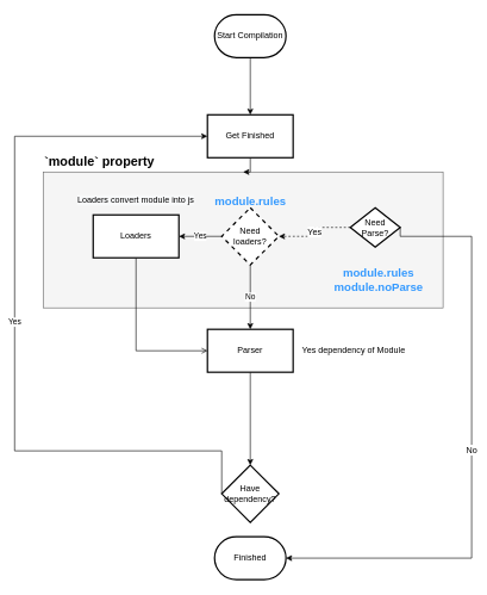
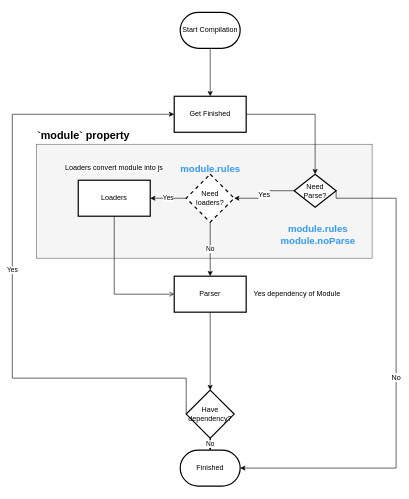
  <mxCell id="0" />
  <mxCell id="1" parent="0" />
  <mxCell id="2" value="`module` property" style="rounded=0;whiteSpace=wrap;html=1;fillColor=#f5f5f5;strokeColor=#666666;labelPosition=center;verticalLabelPosition=top;align=left;verticalAlign=bottom;fontSize=18;fontStyle=1;" vertex="1" parent="1"><mxGeometry x="60" y="240" width="560" height="190" as="geometry" /></mxCell>
  <mxCell id="3" value="" style="edgeStyle=orthogonalEdgeStyle;rounded=0;orthogonalLoop=1;jettySize=auto;html=1;" edge="1" parent="1" source="4" target="6"><mxGeometry relative="1" as="geometry" /></mxCell>
  <mxCell id="4" value="Start Compilation" style="strokeWidth=2;html=1;shape=mxgraph.flowchart.terminator;whiteSpace=wrap;" vertex="1" parent="1"><mxGeometry x="300" y="20" width="100" height="60" as="geometry" /></mxCell>
- <mxCell id="5" value="" style="edgeStyle=orthogonalEdgeStyle;rounded=0;orthogonalLoop=1;jettySize=auto;html=1;fontSize=18;" edge="1" parent="1" source="6" target="2"><mxGeometry relative="1" as="geometry" /></mxCell>
+ <mxCell id="5" value="" style="edgeStyle=orthogonalEdgeStyle;rounded=0;orthogonalLoop=1;jettySize=auto;html=1;fontSize=18;" edge="1" parent="1" source="6" target="22"><mxGeometry relative="1" as="geometry" /></mxCell>
  <mxCell id="6" value="Get Finished" style="whiteSpace=wrap;html=1;strokeWidth=2;" vertex="1" parent="1"><mxGeometry x="290" y="160" width="120" height="60" as="geometry" /></mxCell>
  <mxCell id="7" value="Yes" style="edgeStyle=orthogonalEdgeStyle;rounded=0;orthogonalLoop=1;jettySize=auto;html=1;" edge="1" parent="1" source="9" target="11"><mxGeometry relative="1" as="geometry" /></mxCell>
  <mxCell id="8" value="No" style="edgeStyle=orthogonalEdgeStyle;rounded=0;orthogonalLoop=1;jettySize=auto;html=1;" edge="1" parent="1" source="9" target="13"><mxGeometry relative="1" as="geometry" /></mxCell>
  <mxCell id="9" value="Need&lt;br&gt;loaders?" style="rhombus;whiteSpace=wrap;html=1;strokeWidth=2;dashed=1;" vertex="1" parent="1"><mxGeometry x="310" y="290" width="80" height="80" as="geometry" /></mxCell>
  <mxCell id="10" value="" style="edgeStyle=orthogonalEdgeStyle;rounded=0;orthogonalLoop=1;jettySize=auto;html=1;entryX=0;entryY=0.5;entryDx=0;entryDy=0;endArrow=open;" edge="1" parent="1" source="11" target="13"><mxGeometry relative="1" as="geometry"><mxPoint x="190" y="440" as="targetPoint" /><Array as="points"><mxPoint x="190" y="490" /></Array></mxGeometry></mxCell>
  <mxCell id="11" value="Loaders" style="whiteSpace=wrap;html=1;strokeWidth=2;" vertex="1" parent="1"><mxGeometry x="130" y="300" width="120" height="60" as="geometry" /></mxCell>
  <mxCell id="12" value="" style="edgeStyle=orthogonalEdgeStyle;rounded=0;orthogonalLoop=1;jettySize=auto;html=1;" edge="1" parent="1" source="13" target="16"><mxGeometry relative="1" as="geometry" /></mxCell>
  <mxCell id="13" value="Parser" style="whiteSpace=wrap;html=1;strokeWidth=2;" vertex="1" parent="1"><mxGeometry x="290" y="460" width="120" height="60" as="geometry" /></mxCell>
+ <mxCell id="14" value="No" style="edgeStyle=orthogonalEdgeStyle;rounded=0;orthogonalLoop=1;jettySize=auto;html=1;entryX=0.5;entryY=0;entryDx=0;entryDy=0;entryPerimeter=0;" edge="1" parent="1" source="16" target="17"><mxGeometry relative="1" as="geometry"><mxPoint x="350" y="750" as="targetPoint" /></mxGeometry></mxCell>
  <mxCell id="15" value="Yes" style="edgeStyle=orthogonalEdgeStyle;rounded=0;orthogonalLoop=1;jettySize=auto;html=1;entryX=0;entryY=0.5;entryDx=0;entryDy=0;exitX=0;exitY=0.5;exitDx=0;exitDy=0;" edge="1" parent="1" source="16" target="6"><mxGeometry relative="1" as="geometry"><mxPoint x="450" y="630" as="targetPoint" /><Array as="points"><mxPoint x="20" y="630" /><mxPoint x="20" y="190" /></Array></mxGeometry></mxCell>
  <mxCell id="16" value="Have&lt;br&gt;dependency?" style="rhombus;whiteSpace=wrap;html=1;strokeWidth=2;" vertex="1" parent="1"><mxGeometry x="310" y="650" width="80" height="80" as="geometry" /></mxCell>
  <mxCell id="17" value="Finished" style="strokeWidth=2;html=1;shape=mxgraph.flowchart.terminator;whiteSpace=wrap;" vertex="1" parent="1"><mxGeometry x="300" y="750" width="100" height="60" as="geometry" /></mxCell>
  <mxCell id="18" value="&lt;meta charset=&quot;utf-8&quot;&gt;&lt;span style=&quot;color: rgb(0, 0, 0); font-family: helvetica; font-size: 12px; font-style: normal; font-weight: 400; letter-spacing: normal; text-align: center; text-indent: 0px; text-transform: none; word-spacing: 0px; background-color: rgb(248, 249, 250); display: inline; float: none;&quot;&gt;Loaders convert module into js&lt;/span&gt;" style="text;html=1;strokeColor=none;fillColor=none;align=center;verticalAlign=middle;whiteSpace=wrap;rounded=0;" vertex="1" parent="1"><mxGeometry x="100" y="270" width="180" height="20" as="geometry" /></mxCell>
  <mxCell id="19" value="Yes dependency of Module" style="text;html=1;strokeColor=none;fillColor=none;align=center;verticalAlign=middle;whiteSpace=wrap;rounded=0;" vertex="1" parent="1"><mxGeometry x="420" y="480" width="150" height="20" as="geometry" /></mxCell>
- <mxCell id="20" value="Yes" style="edgeStyle=orthogonalEdgeStyle;rounded=0;orthogonalLoop=1;jettySize=auto;html=1;fontSize=12;dashed=1;" edge="1" parent="1" source="22" target="9"><mxGeometry relative="1" as="geometry" /></mxCell>
+ <mxCell id="20" value="Yes" style="edgeStyle=orthogonalEdgeStyle;rounded=0;orthogonalLoop=1;jettySize=auto;html=1;fontSize=12;" edge="1" parent="1" source="22" target="9"><mxGeometry relative="1" as="geometry" /></mxCell>
  <mxCell id="21" value="No" style="edgeStyle=orthogonalEdgeStyle;rounded=0;orthogonalLoop=1;jettySize=auto;html=1;fontSize=12;entryX=1;entryY=0.5;entryDx=0;entryDy=0;exitX=1;exitY=0.5;exitDx=0;exitDy=0;entryPerimeter=0;" edge="1" parent="1" source="22" target="17"><mxGeometry relative="1" as="geometry"><Array as="points"><mxPoint x="660" y="330" /><mxPoint x="660" y="780" /></Array></mxGeometry></mxCell>
  <mxCell id="22" value="Need&lt;br&gt;Parse?" style="rhombus;whiteSpace=wrap;html=1;strokeWidth=2;" vertex="1" parent="1"><mxGeometry x="490" y="290" width="70" height="55" as="geometry" /></mxCell>
  <mxCell id="23" value="module.rules" style="text;html=1;strokeColor=none;fillColor=none;align=center;verticalAlign=middle;whiteSpace=wrap;rounded=0;fontSize=16;fontColor=#3399FF;fontStyle=1" vertex="1" parent="1"><mxGeometry x="475" y="370" width="110" height="20" as="geometry" /></mxCell>
  <mxCell id="24" value="module.noParse" style="text;html=1;strokeColor=none;fillColor=none;align=center;verticalAlign=middle;whiteSpace=wrap;rounded=0;fontSize=16;fontColor=#3399FF;fontStyle=1" vertex="1" parent="1"><mxGeometry x="465" y="390" width="130" height="20" as="geometry" /></mxCell>
  <mxCell id="25" value="module.rules" style="text;html=1;strokeColor=none;fillColor=none;align=center;verticalAlign=middle;whiteSpace=wrap;rounded=0;fontSize=16;fontColor=#3399FF;fontStyle=1" vertex="1" parent="1"><mxGeometry x="297.5" y="270" width="105" height="20" as="geometry" /></mxCell>
